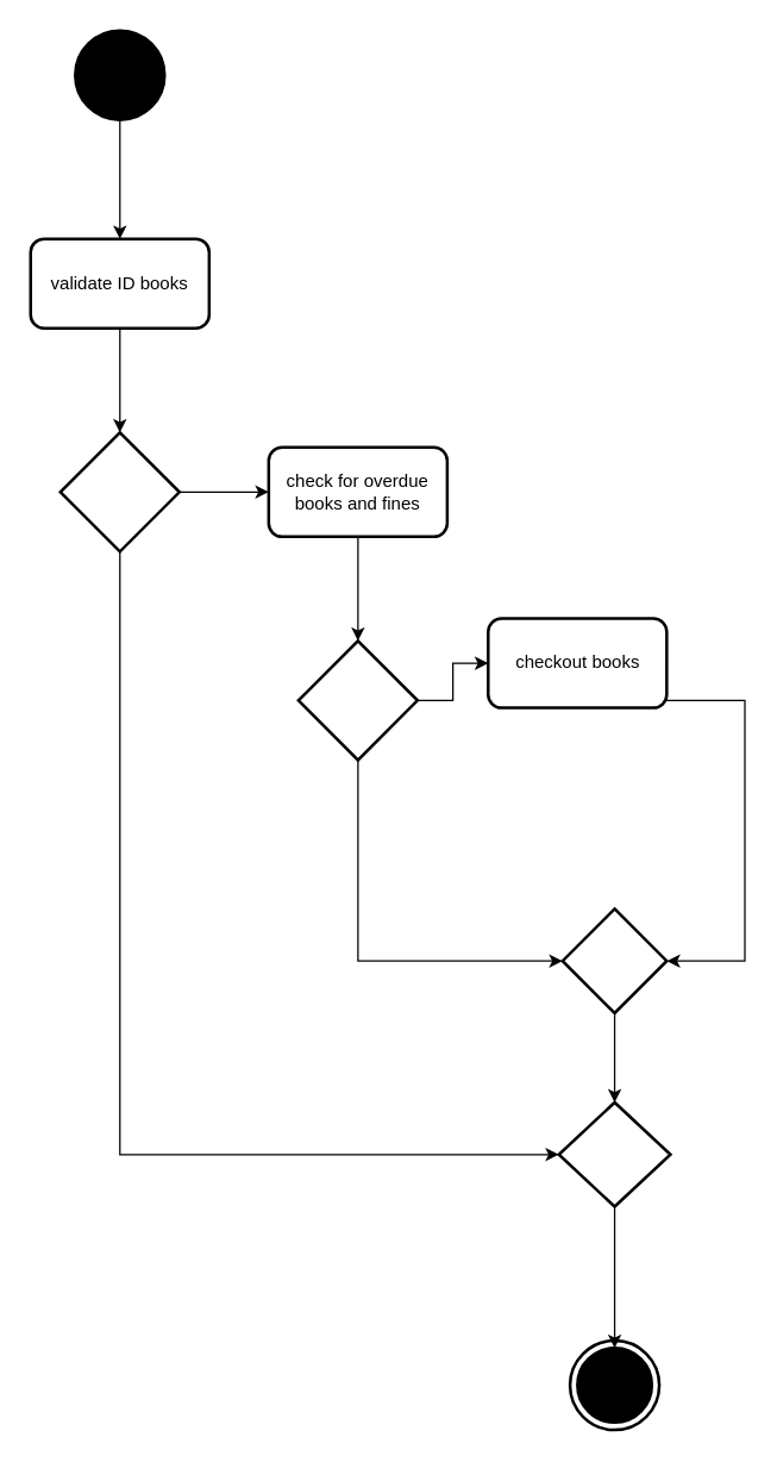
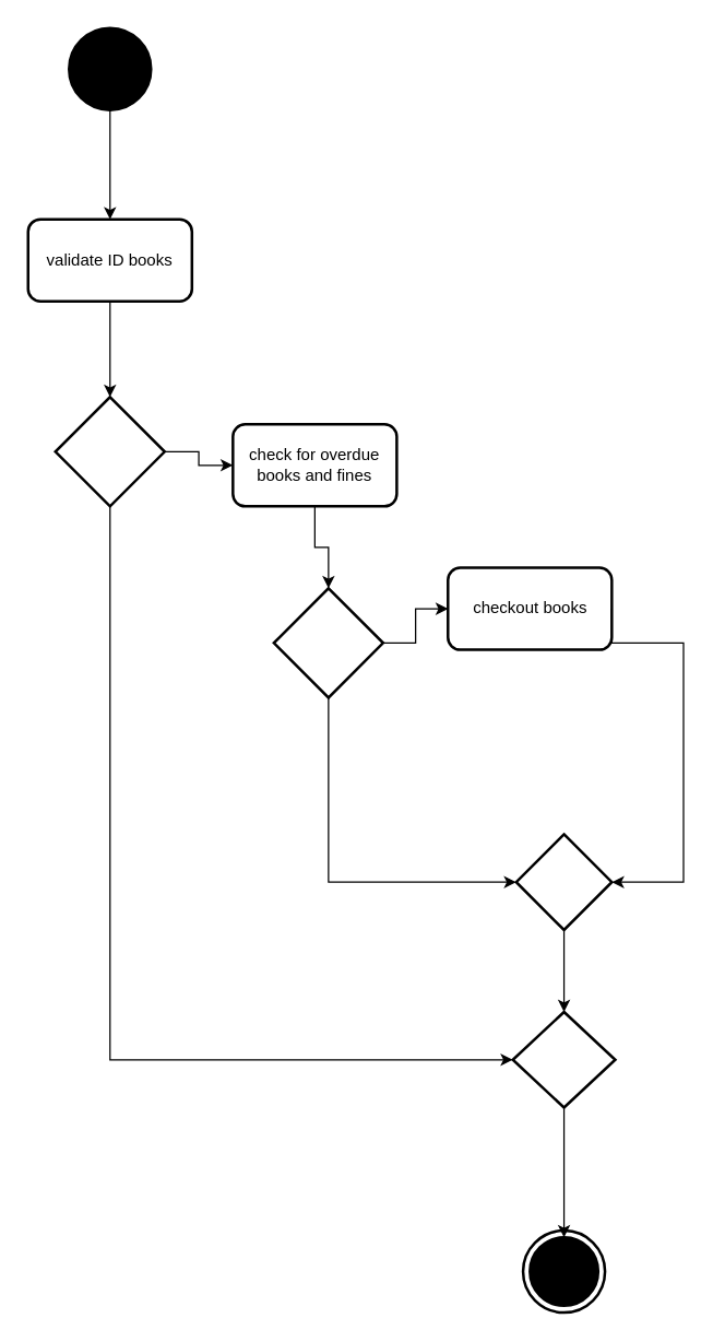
  <mxCell id="0" />
  <mxCell id="1" parent="0" />
  <mxCell id="2" value="" style="edgeStyle=orthogonalEdgeStyle;rounded=0;orthogonalLoop=1;jettySize=auto;html=1;" edge="1" parent="1" source="3" target="5"><mxGeometry relative="1" as="geometry" /></mxCell>
  <mxCell id="3" value="" style="strokeWidth=2;html=1;shape=mxgraph.flowchart.start_2;whiteSpace=wrap;fillColor=#000000;" vertex="1" parent="1"><mxGeometry x="50" y="20" width="60" height="60" as="geometry" /></mxCell>
  <mxCell id="4" value="" style="edgeStyle=orthogonalEdgeStyle;rounded=0;orthogonalLoop=1;jettySize=auto;html=1;" edge="1" parent="1" source="5" target="8"><mxGeometry relative="1" as="geometry" /></mxCell>
  <mxCell id="5" value="validate ID books" style="whiteSpace=wrap;html=1;strokeWidth=2;fillColor=none;rounded=1;" vertex="1" parent="1"><mxGeometry x="20" y="160" width="120" height="60" as="geometry" /></mxCell>
  <mxCell id="6" value="" style="edgeStyle=orthogonalEdgeStyle;rounded=0;orthogonalLoop=1;jettySize=auto;html=1;" edge="1" parent="1" source="8" target="10"><mxGeometry relative="1" as="geometry" /></mxCell>
  <mxCell id="7" style="edgeStyle=orthogonalEdgeStyle;rounded=0;orthogonalLoop=1;jettySize=auto;html=1;entryX=0;entryY=0.5;entryDx=0;entryDy=0;entryPerimeter=0;" edge="1" parent="1" source="8" target="20"><mxGeometry relative="1" as="geometry"><mxPoint x="340" y="820" as="targetPoint" /><Array as="points"><mxPoint x="80" y="775" /></Array></mxGeometry></mxCell>
  <mxCell id="8" value="" style="rhombus;whiteSpace=wrap;html=1;rounded=0;strokeWidth=2;fillColor=none;" vertex="1" parent="1"><mxGeometry x="40" y="290" width="80" height="80" as="geometry" /></mxCell>
  <mxCell id="9" value="" style="edgeStyle=orthogonalEdgeStyle;rounded=0;orthogonalLoop=1;jettySize=auto;html=1;" edge="1" parent="1" source="10" target="13"><mxGeometry relative="1" as="geometry" /></mxCell>
- <mxCell id="10" value="check for overdue books and fines" style="whiteSpace=wrap;html=1;rounded=1;strokeWidth=2;fillColor=none;" vertex="1" parent="1"><mxGeometry x="180" y="300" width="120" height="60" as="geometry" /></mxCell>
+ <mxCell id="10" value="check for overdue books and fines" style="whiteSpace=wrap;html=1;rounded=1;strokeWidth=2;fillColor=none;" vertex="1" parent="1"><mxGeometry x="170" y="310" width="120" height="60" as="geometry" /></mxCell>
  <mxCell id="11" value="" style="edgeStyle=orthogonalEdgeStyle;rounded=0;orthogonalLoop=1;jettySize=auto;html=1;" edge="1" parent="1" source="13" target="15"><mxGeometry relative="1" as="geometry" /></mxCell>
  <mxCell id="12" style="edgeStyle=orthogonalEdgeStyle;rounded=0;orthogonalLoop=1;jettySize=auto;html=1;entryX=0;entryY=0.5;entryDx=0;entryDy=0;entryPerimeter=0;" edge="1" parent="1" source="13" target="22"><mxGeometry relative="1" as="geometry"><mxPoint x="240" y="590" as="targetPoint" /><Array as="points"><mxPoint x="240" y="645" /></Array></mxGeometry></mxCell>
  <mxCell id="13" value="" style="rhombus;whiteSpace=wrap;html=1;rounded=0;strokeWidth=2;fillColor=none;" vertex="1" parent="1"><mxGeometry x="200" y="430" width="80" height="80" as="geometry" /></mxCell>
  <mxCell id="14" style="edgeStyle=orthogonalEdgeStyle;rounded=0;orthogonalLoop=1;jettySize=auto;html=1;entryX=1;entryY=0.5;entryDx=0;entryDy=0;entryPerimeter=0;exitX=1;exitY=0.5;exitDx=0;exitDy=0;" edge="1" parent="1" source="15" target="22"><mxGeometry relative="1" as="geometry"><mxPoint x="390" y="700" as="targetPoint" /><Array as="points"><mxPoint x="500" y="470" /><mxPoint x="500" y="645" /></Array></mxGeometry></mxCell>
  <mxCell id="15" value="checkout books" style="whiteSpace=wrap;html=1;rounded=1;strokeWidth=2;fillColor=none;" vertex="1" parent="1"><mxGeometry x="327.5" y="415" width="120" height="60" as="geometry" /></mxCell>
  <mxCell id="16" value="" style="group" vertex="1" connectable="0" parent="1"><mxGeometry x="382.5" y="900" width="60" height="60" as="geometry" /></mxCell>
  <mxCell id="17" value="" style="strokeWidth=2;html=1;shape=mxgraph.flowchart.start_2;whiteSpace=wrap;rounded=1;fillColor=none;" vertex="1" parent="16"><mxGeometry width="60" height="60" as="geometry" /></mxCell>
  <mxCell id="18" value="" style="strokeWidth=2;html=1;shape=mxgraph.flowchart.start_2;whiteSpace=wrap;rounded=1;fillColor=#000000;" vertex="1" parent="16"><mxGeometry x="5" y="5" width="50" height="50" as="geometry" /></mxCell>
  <mxCell id="19" style="edgeStyle=orthogonalEdgeStyle;rounded=0;orthogonalLoop=1;jettySize=auto;html=1;entryX=0.5;entryY=0;entryDx=0;entryDy=0;entryPerimeter=0;" edge="1" parent="1" source="20" target="18"><mxGeometry relative="1" as="geometry" /></mxCell>
  <mxCell id="20" value="" style="strokeWidth=2;html=1;shape=mxgraph.flowchart.decision;whiteSpace=wrap;rounded=1;fillColor=none;" vertex="1" parent="1"><mxGeometry x="375" y="740" width="75" height="70" as="geometry" /></mxCell>
  <mxCell id="21" style="edgeStyle=orthogonalEdgeStyle;rounded=0;orthogonalLoop=1;jettySize=auto;html=1;entryX=0.5;entryY=0;entryDx=0;entryDy=0;entryPerimeter=0;" edge="1" parent="1" source="22" target="20"><mxGeometry relative="1" as="geometry" /></mxCell>
  <mxCell id="22" value="" style="strokeWidth=2;html=1;shape=mxgraph.flowchart.decision;whiteSpace=wrap;rounded=1;fillColor=none;" vertex="1" parent="1"><mxGeometry x="377.5" y="610" width="70" height="70" as="geometry" /></mxCell>
